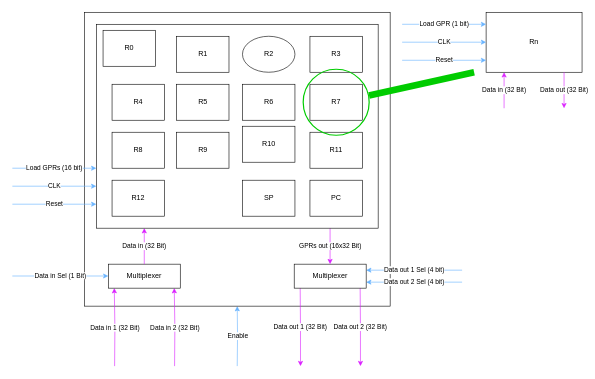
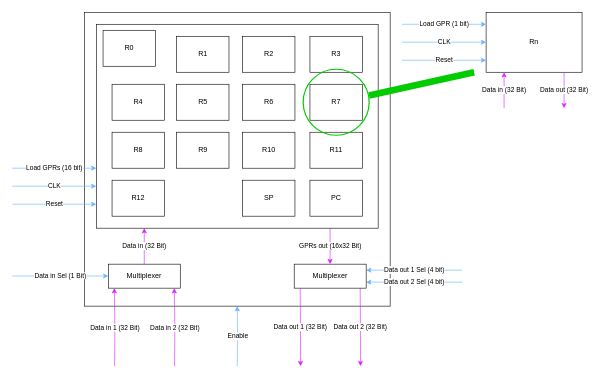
  <mxCell id="0" />
  <mxCell id="1" parent="0" />
  <mxCell id="2" value="Enable" style="edgeStyle=orthogonalEdgeStyle;rounded=0;orthogonalLoop=1;jettySize=auto;html=1;strokeColor=#66B2FF;" edge="1" parent="1" target="3"><mxGeometry relative="1" as="geometry"><mxPoint x="395" y="610" as="sourcePoint" /></mxGeometry></mxCell>
  <mxCell id="3" value="" style="rounded=0;whiteSpace=wrap;html=1;" parent="1" vertex="1"><mxGeometry x="140" y="20" width="510" height="490" as="geometry" /></mxCell>
  <mxCell id="4" value="Data out 1 Sel (4 bit)" style="edgeStyle=orthogonalEdgeStyle;rounded=0;orthogonalLoop=1;jettySize=auto;html=1;strokeColor=#66B2FF;" edge="1" parent="1"><mxGeometry relative="1" as="geometry"><mxPoint x="610" y="450" as="targetPoint" /><mxPoint x="770" y="450" as="sourcePoint" /></mxGeometry></mxCell>
  <mxCell id="5" value="Data out 2 Sel (4 bit)" style="edgeStyle=orthogonalEdgeStyle;rounded=0;orthogonalLoop=1;jettySize=auto;html=1;strokeColor=#66B2FF;" edge="1" parent="1"><mxGeometry relative="1" as="geometry"><mxPoint x="610" y="470" as="targetPoint" /><mxPoint x="770" y="470" as="sourcePoint" /></mxGeometry></mxCell>
  <mxCell id="6" value="Data in 2 (32 Bit)" style="edgeStyle=orthogonalEdgeStyle;rounded=0;orthogonalLoop=1;jettySize=auto;html=1;strokeColor=#DA1FFF;entryX=0.25;entryY=1;entryDx=0;entryDy=0;" edge="1" parent="1"><mxGeometry relative="1" as="geometry"><mxPoint x="290" y="480" as="targetPoint" /><mxPoint x="290.5" y="610" as="sourcePoint" /></mxGeometry></mxCell>
  <mxCell id="7" value="Data in 1 (32 Bit)" style="edgeStyle=orthogonalEdgeStyle;rounded=0;orthogonalLoop=1;jettySize=auto;html=1;strokeColor=#DA1FFF;entryX=0.25;entryY=1;entryDx=0;entryDy=0;" edge="1" parent="1"><mxGeometry relative="1" as="geometry"><mxPoint x="190" y="480" as="targetPoint" /><mxPoint x="190.5" y="610" as="sourcePoint" /></mxGeometry></mxCell>
  <mxCell id="8" value="Data out 2 (32 Bit)" style="edgeStyle=orthogonalEdgeStyle;rounded=0;orthogonalLoop=1;jettySize=auto;html=1;strokeColor=#DA1FFF;entryX=0.25;entryY=1;entryDx=0;entryDy=0;" edge="1" parent="1"><mxGeometry relative="1" as="geometry"><mxPoint x="600.5" y="610" as="targetPoint" /><mxPoint x="600" y="480" as="sourcePoint" /></mxGeometry></mxCell>
  <mxCell id="9" value="Data out 1 (32 Bit)" style="edgeStyle=orthogonalEdgeStyle;rounded=0;orthogonalLoop=1;jettySize=auto;html=1;strokeColor=#DA1FFF;entryX=0.25;entryY=1;entryDx=0;entryDy=0;" edge="1" parent="1"><mxGeometry relative="1" as="geometry"><mxPoint x="500.5" y="610" as="targetPoint" /><mxPoint x="500" y="480" as="sourcePoint" /></mxGeometry></mxCell>
  <mxCell id="10" value="Multiplexer" style="rounded=0;whiteSpace=wrap;html=1;" vertex="1" parent="1"><mxGeometry x="180" y="440" width="120" height="40" as="geometry" /></mxCell>
  <mxCell id="11" value="Data in Sel (1 Bit)" style="edgeStyle=orthogonalEdgeStyle;rounded=0;orthogonalLoop=1;jettySize=auto;html=1;strokeColor=#66B2FF;" edge="1" parent="1"><mxGeometry relative="1" as="geometry"><mxPoint x="180" y="459.76" as="targetPoint" /><mxPoint x="20" y="459.76" as="sourcePoint" /></mxGeometry></mxCell>
  <mxCell id="12" value="Data in (32 Bit)" style="edgeStyle=orthogonalEdgeStyle;rounded=0;orthogonalLoop=1;jettySize=auto;html=1;strokeColor=#DA1FFF;" edge="1" parent="1"><mxGeometry relative="1" as="geometry"><mxPoint x="240" y="380" as="targetPoint" /><mxPoint x="240" y="440" as="sourcePoint" /></mxGeometry></mxCell>
  <mxCell id="13" value="Multiplexer" style="rounded=0;whiteSpace=wrap;html=1;" vertex="1" parent="1"><mxGeometry x="490" y="440" width="120" height="40" as="geometry" /></mxCell>
  <mxCell id="14" value="GPRs out (16x32 Bit)" style="edgeStyle=orthogonalEdgeStyle;rounded=0;orthogonalLoop=1;jettySize=auto;html=1;strokeColor=#DA1FFF;" edge="1" parent="1"><mxGeometry relative="1" as="geometry"><mxPoint x="549.83" y="440" as="targetPoint" /><mxPoint x="549.83" y="380" as="sourcePoint" /></mxGeometry></mxCell>
  <mxCell id="15" value="" style="rounded=0;whiteSpace=wrap;html=1;" vertex="1" parent="1"><mxGeometry x="160" y="40" width="470" height="340" as="geometry" /></mxCell>
  <mxCell id="16" value="Reset" style="edgeStyle=orthogonalEdgeStyle;rounded=0;orthogonalLoop=1;jettySize=auto;html=1;strokeColor=#66B2FF;" edge="1" parent="1"><mxGeometry relative="1" as="geometry"><mxPoint x="160" y="340" as="targetPoint" /><mxPoint x="20" y="340" as="sourcePoint" /></mxGeometry></mxCell>
  <mxCell id="17" value="CLK" style="edgeStyle=orthogonalEdgeStyle;rounded=0;orthogonalLoop=1;jettySize=auto;html=1;strokeColor=#66B2FF;" edge="1" parent="1"><mxGeometry relative="1" as="geometry"><mxPoint x="160" y="310" as="targetPoint" /><mxPoint x="20" y="310" as="sourcePoint" /></mxGeometry></mxCell>
  <mxCell id="18" value="Load GPRs (16 bit)" style="edgeStyle=orthogonalEdgeStyle;rounded=0;orthogonalLoop=1;jettySize=auto;html=1;strokeColor=#66B2FF;" edge="1" parent="1"><mxGeometry relative="1" as="geometry"><mxPoint x="160" y="280" as="targetPoint" /><mxPoint x="20" y="280" as="sourcePoint" /></mxGeometry></mxCell>
  <mxCell id="19" value="R0" style="rounded=0;whiteSpace=wrap;html=1;" vertex="1" parent="1"><mxGeometry x="171.25" y="50" width="87.5" height="60" as="geometry" /></mxCell>
  <mxCell id="20" value="R1" style="rounded=0;whiteSpace=wrap;html=1;" vertex="1" parent="1"><mxGeometry x="293.75" y="60" width="87.5" height="60" as="geometry" /></mxCell>
- <mxCell id="21" value="R2" style="ellipse;whiteSpace=wrap;html=1;" vertex="1" parent="1"><mxGeometry x="403.75" y="60" width="87.5" height="60" as="geometry" /></mxCell>
+ <mxCell id="21" value="R2" style="rounded=0;whiteSpace=wrap;html=1;" vertex="1" parent="1"><mxGeometry x="403.75" y="60" width="87.5" height="60" as="geometry" /></mxCell>
  <mxCell id="22" value="R3" style="rounded=0;whiteSpace=wrap;html=1;" vertex="1" parent="1"><mxGeometry x="516.25" y="60" width="87.5" height="60" as="geometry" /></mxCell>
  <mxCell id="23" value="R4" style="rounded=0;whiteSpace=wrap;html=1;" vertex="1" parent="1"><mxGeometry x="186.25" y="140" width="87.5" height="60" as="geometry" /></mxCell>
  <mxCell id="24" value="R5" style="rounded=0;whiteSpace=wrap;html=1;" vertex="1" parent="1"><mxGeometry x="293.75" y="140" width="87.5" height="60" as="geometry" /></mxCell>
  <mxCell id="25" value="R6" style="rounded=0;whiteSpace=wrap;html=1;" vertex="1" parent="1"><mxGeometry x="403.75" y="140" width="87.5" height="60" as="geometry" /></mxCell>
  <mxCell id="26" value="R7" style="rounded=0;whiteSpace=wrap;html=1;" vertex="1" parent="1"><mxGeometry x="516.25" y="140" width="87.5" height="60" as="geometry" /></mxCell>
  <mxCell id="27" value="R8" style="rounded=0;whiteSpace=wrap;html=1;" vertex="1" parent="1"><mxGeometry x="186.25" y="220" width="87.5" height="60" as="geometry" /></mxCell>
  <mxCell id="28" value="R9" style="rounded=0;whiteSpace=wrap;html=1;" vertex="1" parent="1"><mxGeometry x="293.75" y="220" width="87.5" height="60" as="geometry" /></mxCell>
- <mxCell id="29" value="R10" style="rounded=0;whiteSpace=wrap;html=1;" vertex="1" parent="1"><mxGeometry x="403.75" y="210" width="87.5" height="60" as="geometry" /></mxCell>
+ <mxCell id="29" value="R10" style="rounded=0;whiteSpace=wrap;html=1;" vertex="1" parent="1"><mxGeometry x="403.75" y="220" width="87.5" height="60" as="geometry" /></mxCell>
  <mxCell id="30" value="R11" style="rounded=0;whiteSpace=wrap;html=1;" vertex="1" parent="1"><mxGeometry x="516.25" y="220" width="87.5" height="60" as="geometry" /></mxCell>
  <mxCell id="31" value="R12" style="rounded=0;whiteSpace=wrap;html=1;" vertex="1" parent="1"><mxGeometry x="186.25" y="300" width="87.5" height="60" as="geometry" /></mxCell>
  <mxCell id="32" value="SP" style="rounded=0;whiteSpace=wrap;html=1;" vertex="1" parent="1"><mxGeometry x="403.75" y="300" width="87.5" height="60" as="geometry" /></mxCell>
  <mxCell id="33" value="PC" style="rounded=0;whiteSpace=wrap;html=1;" vertex="1" parent="1"><mxGeometry x="516.25" y="300" width="87.5" height="60" as="geometry" /></mxCell>
  <mxCell id="34" value="" style="ellipse;whiteSpace=wrap;html=1;aspect=fixed;fillColor=none;strokeWidth=2;strokeColor=#00CC00;" vertex="1" parent="1"><mxGeometry x="505" y="115" width="110" height="110" as="geometry" /></mxCell>
  <mxCell id="35" value="" style="endArrow=none;html=1;rounded=0;strokeWidth=11;strokeColor=#00CC00;entryX=0.998;entryY=0.398;entryDx=0;entryDy=0;entryPerimeter=0;" edge="1" parent="1" target="34"><mxGeometry width="50" height="50" relative="1" as="geometry"><mxPoint x="790" y="120" as="sourcePoint" /><mxPoint x="740" y="200" as="targetPoint" /></mxGeometry></mxCell>
  <mxCell id="36" value="Rn" style="rounded=0;whiteSpace=wrap;html=1;" vertex="1" parent="1"><mxGeometry x="810" y="20" width="160" height="100" as="geometry" /></mxCell>
  <mxCell id="37" value="Reset" style="edgeStyle=orthogonalEdgeStyle;rounded=0;orthogonalLoop=1;jettySize=auto;html=1;strokeColor=#66B2FF;" edge="1" parent="1"><mxGeometry relative="1" as="geometry"><mxPoint x="810" y="100" as="targetPoint" /><mxPoint x="670" y="100" as="sourcePoint" /></mxGeometry></mxCell>
  <mxCell id="38" value="CLK" style="edgeStyle=orthogonalEdgeStyle;rounded=0;orthogonalLoop=1;jettySize=auto;html=1;strokeColor=#66B2FF;" edge="1" parent="1"><mxGeometry relative="1" as="geometry"><mxPoint x="810" y="69.86" as="targetPoint" /><mxPoint x="670" y="69.86" as="sourcePoint" /></mxGeometry></mxCell>
  <mxCell id="39" value="Load GPR (1 bit)" style="edgeStyle=orthogonalEdgeStyle;rounded=0;orthogonalLoop=1;jettySize=auto;html=1;strokeColor=#66B2FF;" edge="1" parent="1"><mxGeometry relative="1" as="geometry"><mxPoint x="810" y="40" as="targetPoint" /><mxPoint x="670" y="40" as="sourcePoint" /></mxGeometry></mxCell>
  <mxCell id="40" value="Data in (32 Bit)" style="edgeStyle=orthogonalEdgeStyle;rounded=0;orthogonalLoop=1;jettySize=auto;html=1;strokeColor=#DA1FFF;" edge="1" parent="1"><mxGeometry relative="1" as="geometry"><mxPoint x="840" y="120" as="targetPoint" /><mxPoint x="840" y="180" as="sourcePoint" /></mxGeometry></mxCell>
  <mxCell id="41" value="Data out (32 Bit)" style="edgeStyle=orthogonalEdgeStyle;rounded=0;orthogonalLoop=1;jettySize=auto;html=1;strokeColor=#DA1FFF;" edge="1" parent="1"><mxGeometry relative="1" as="geometry"><mxPoint x="940" y="180" as="targetPoint" /><mxPoint x="940" y="120" as="sourcePoint" /></mxGeometry></mxCell>
